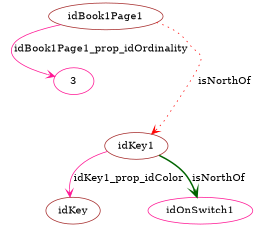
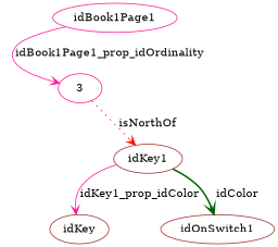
  strict digraph {
    node [color=brown]
    edge [arrowhead=vee color=deeppink edge_type=property style=solid]
-   idBook1Page1 [node_type=entity_node root=root]
+   idBook1Page1 [color=deeppink node_type=entity_node root=root]
    n2 [color=deeppink label=3]
    idKey1
    n4 [label=idKey]
-   idOnSwitch1 [color=deeppink]
+   idOnSwitch1
    idBook1Page1 -> n2 [label=idBook1Page1_prop_idOrdinality]
-   idBook1Page1 -> idKey1 [color=red edge_type=relationship label=isNorthOf style=dotted]
+   n2 -> idKey1 [color=red edge_type=relationship label=isNorthOf style=dotted]
    idKey1 -> n4 [label=idKey1_prop_idColor]
-   idKey1 -> idOnSwitch1 [color=darkgreen edge_type=relationship label=isNorthOf style=bold]
+   idKey1 -> idOnSwitch1 [color=darkgreen edge_type=relationship label=idColor style=bold]
  }
